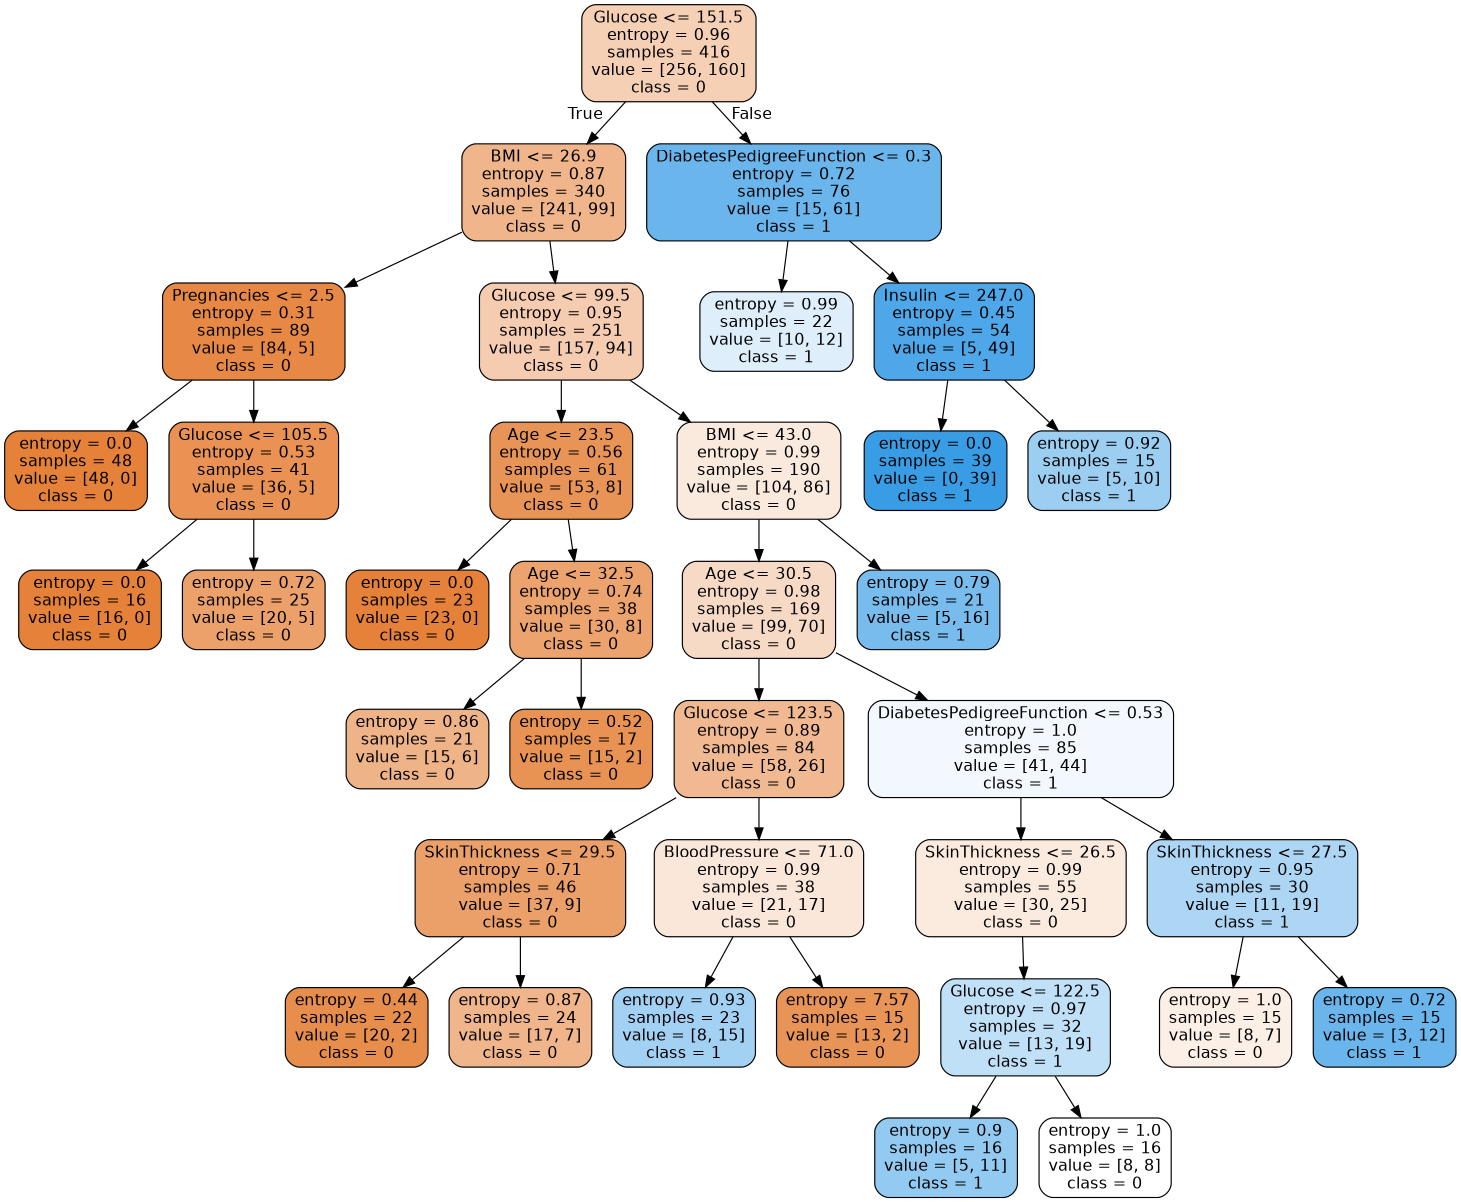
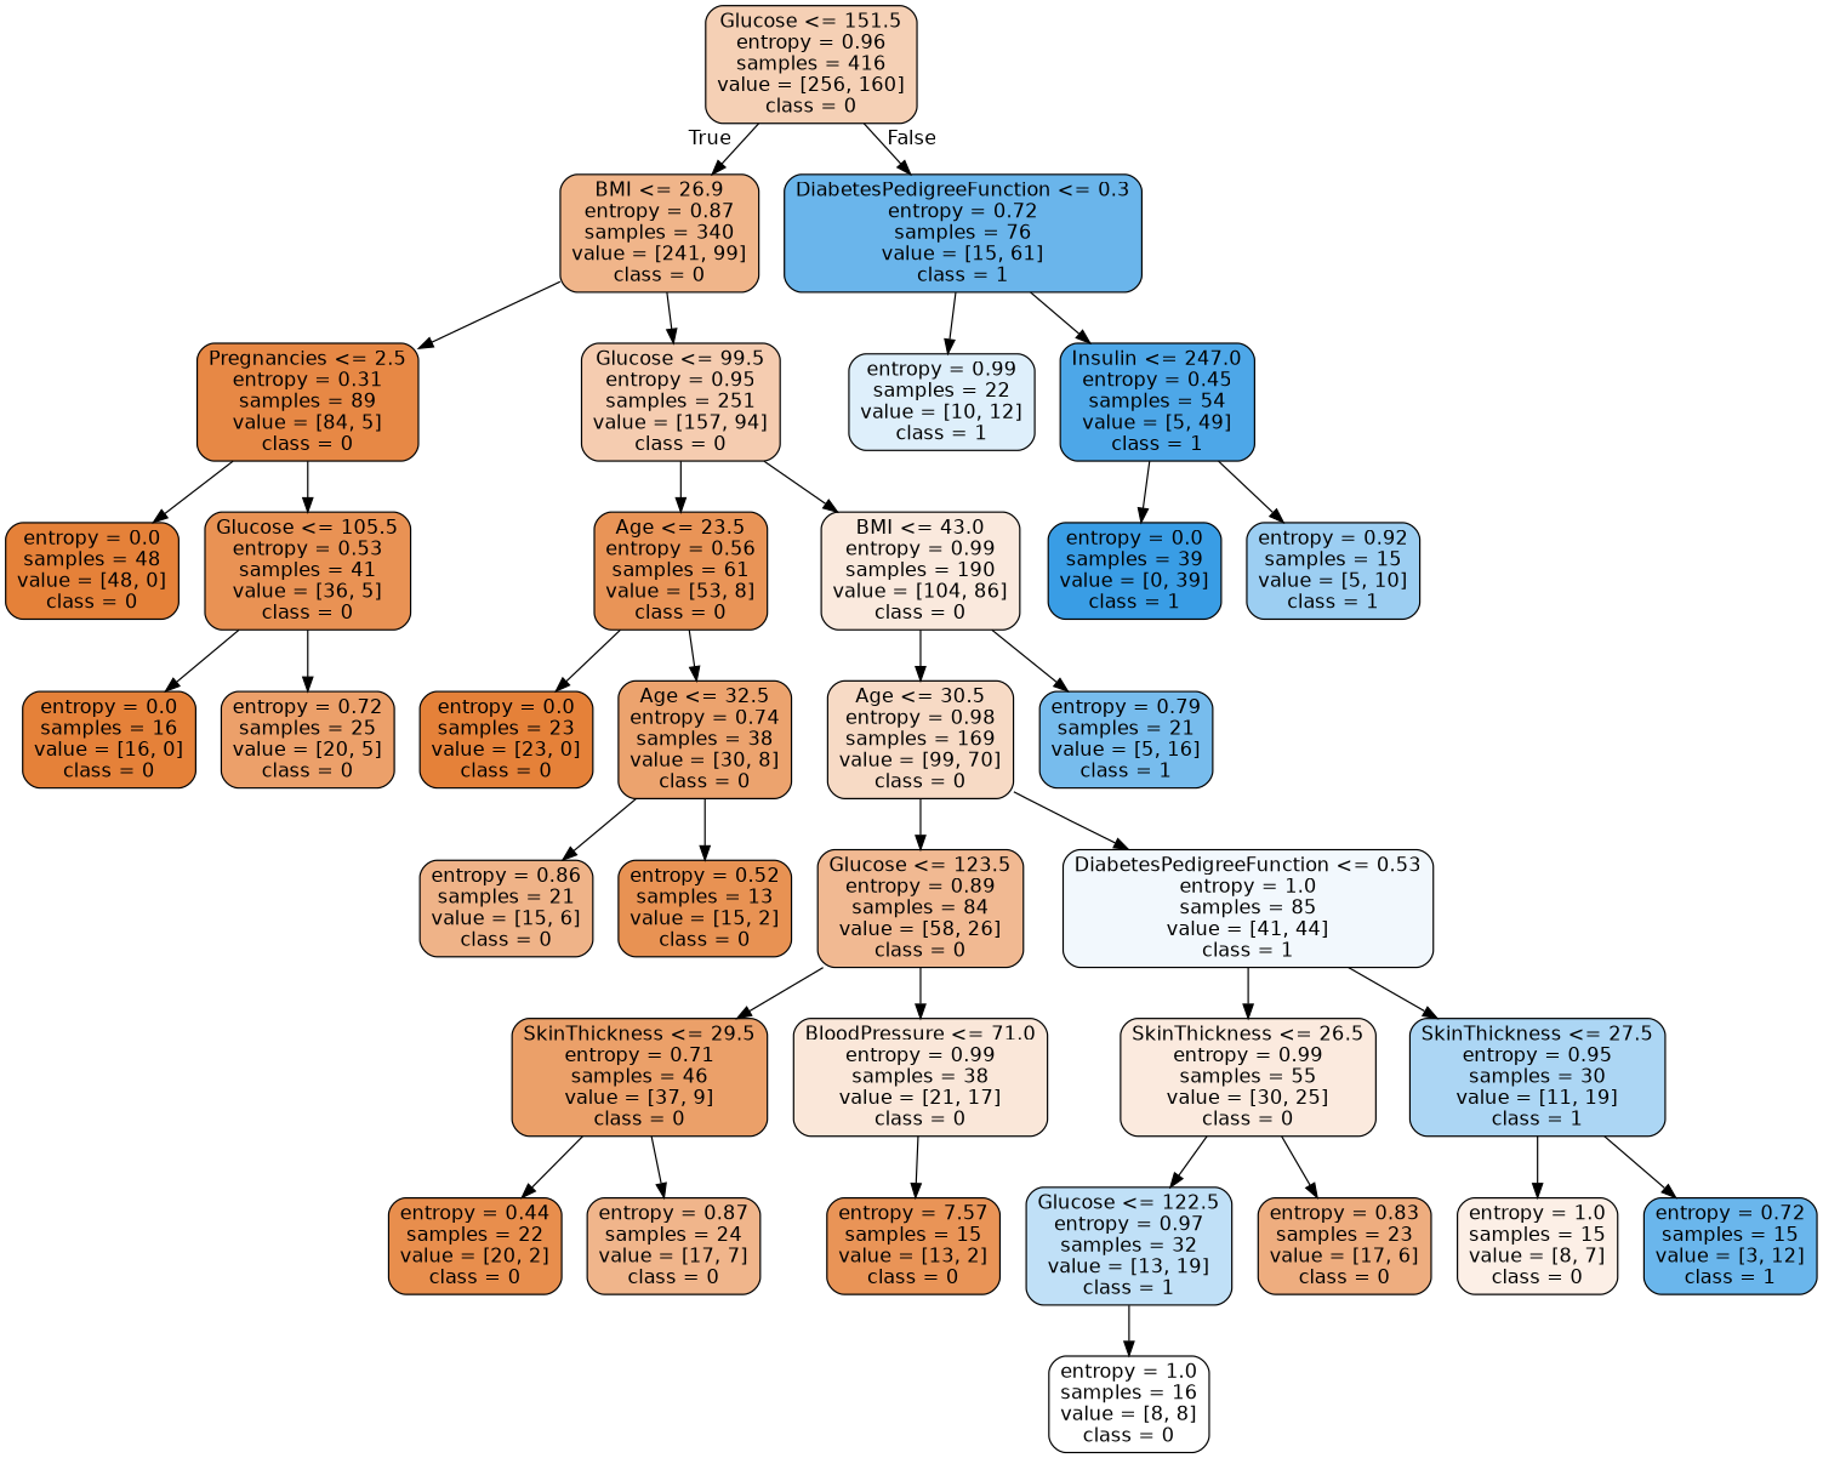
  digraph {
    node [color=black fillcolor="#e58139" fontname=helvetica shape=box style="filled, rounded"]
    edge [fontname=helvetica]
    n1 [fillcolor="#f5d0b5" label="Glucose <= 151.5\nentropy = 0.96\nsamples = 416\nvalue = [256, 160]\nclass = 0"]
    n2 [fillcolor="#f0b58a" label="BMI <= 26.9\nentropy = 0.87\nsamples = 340\nvalue = [241, 99]\nclass = 0"]
    n3 [fillcolor="#6ab5eb" label="DiabetesPedigreeFunction <= 0.3\nentropy = 0.72\nsamples = 76\nvalue = [15, 61]\nclass = 1"]
    n4 [fillcolor="#e78845" label="Pregnancies <= 2.5\nentropy = 0.31\nsamples = 89\nvalue = [84, 5]\nclass = 0"]
    n5 [fillcolor="#f5ccb0" label="Glucose <= 99.5\nentropy = 0.95\nsamples = 251\nvalue = [157, 94]\nclass = 0"]
    n6 [fillcolor="#deeffb" label="entropy = 0.99\nsamples = 22\nvalue = [10, 12]\nclass = 1"]
    n7 [fillcolor="#4da7e8" label="Insulin <= 247.0\nentropy = 0.45\nsamples = 54\nvalue = [5, 49]\nclass = 1"]
    n8 [label="entropy = 0.0\nsamples = 48\nvalue = [48, 0]\nclass = 0"]
    n9 [fillcolor="#e99254" label="Glucose <= 105.5\nentropy = 0.53\nsamples = 41\nvalue = [36, 5]\nclass = 0"]
    n10 [fillcolor="#e99457" label="Age <= 23.5\nentropy = 0.56\nsamples = 61\nvalue = [53, 8]\nclass = 0"]
    n11 [fillcolor="#fae9dd" label="BMI <= 43.0\nentropy = 0.99\nsamples = 190\nvalue = [104, 86]\nclass = 0"]
    n12 [label="entropy = 0.0\nsamples = 16\nvalue = [16, 0]\nclass = 0"]
    n13 [fillcolor="#eca06a" label="entropy = 0.72\nsamples = 25\nvalue = [20, 5]\nclass = 0"]
    n14 [label="entropy = 0.0\nsamples = 23\nvalue = [23, 0]\nclass = 0"]
    n15 [fillcolor="#eca36e" label="Age <= 32.5\nentropy = 0.74\nsamples = 38\nvalue = [30, 8]\nclass = 0"]
    n16 [fillcolor="#f7dac5" label="Age <= 30.5\nentropy = 0.98\nsamples = 169\nvalue = [99, 70]\nclass = 0"]
    n17 [fillcolor="#77bced" label="entropy = 0.79\nsamples = 21\nvalue = [5, 16]\nclass = 1"]
    n18 [fillcolor="#efb388" label="entropy = 0.86\nsamples = 21\nvalue = [15, 6]\nclass = 0"]
-   n19 [fillcolor="#e89253" label="entropy = 0.52\nsamples = 17\nvalue = [15, 2]\nclass = 0"]
+   n19 [fillcolor="#e89253" label="entropy = 0.52\nsamples = 13\nvalue = [15, 2]\nclass = 0"]
    n20 [fillcolor="#f1b992" label="Glucose <= 123.5\nentropy = 0.89\nsamples = 84\nvalue = [58, 26]\nclass = 0"]
    n21 [fillcolor="#f2f8fd" label="DiabetesPedigreeFunction <= 0.53\nentropy = 1.0\nsamples = 85\nvalue = [41, 44]\nclass = 1"]
    n22 [fillcolor="#eba069" label="SkinThickness <= 29.5\nentropy = 0.71\nsamples = 46\nvalue = [37, 9]\nclass = 0"]
    n23 [fillcolor="#fae7d9" label="BloodPressure <= 71.0\nentropy = 0.99\nsamples = 38\nvalue = [21, 17]\nclass = 0"]
    n24 [fillcolor="#fbeade" label="SkinThickness <= 26.5\nentropy = 0.99\nsamples = 55\nvalue = [30, 25]\nclass = 0"]
    n25 [fillcolor="#acd6f4" label="SkinThickness <= 27.5\nentropy = 0.95\nsamples = 30\nvalue = [11, 19]\nclass = 1"]
    n26 [fillcolor="#e88e4d" label="entropy = 0.44\nsamples = 22\nvalue = [20, 2]\nclass = 0"]
    n27 [fillcolor="#f0b58b" label="entropy = 0.87\nsamples = 24\nvalue = [17, 7]\nclass = 0"]
-   n28 [fillcolor="#a3d1f3" label="entropy = 0.93\nsamples = 23\nvalue = [8, 15]\nclass = 1"]
    n29 [fillcolor="#e99457" label="entropy = 7.57\nsamples = 15\nvalue = [13, 2]\nclass = 0"]
    n30 [fillcolor="#c0e0f7" label="Glucose <= 122.5\nentropy = 0.97\nsamples = 32\nvalue = [13, 19]\nclass = 1"]
+   n31 [fillcolor="#eead7f" label="entropy = 0.83\nsamples = 23\nvalue = [17, 6]\nclass = 0"]
    n32 [fillcolor="#fcefe6" label="entropy = 1.0\nsamples = 15\nvalue = [8, 7]\nclass = 0"]
    n33 [fillcolor="#6ab6ec" label="entropy = 0.72\nsamples = 15\nvalue = [3, 12]\nclass = 1"]
-   n34 [fillcolor="#93caf1" label="entropy = 0.9\nsamples = 16\nvalue = [5, 11]\nclass = 1"]
    n35 [fillcolor="#ffffff" label="entropy = 1.0\nsamples = 16\nvalue = [8, 8]\nclass = 0"]
    n36 [fillcolor="#399de5" label="entropy = 0.0\nsamples = 39\nvalue = [0, 39]\nclass = 1"]
    n37 [fillcolor="#9ccef2" label="entropy = 0.92\nsamples = 15\nvalue = [5, 10]\nclass = 1"]
    n1 -> n2 [headlabel=True labelangle=45 labeldistance=2.5]
    n1 -> n3 [headlabel=False labelangle=-45 labeldistance=2.5]
    n2 -> n4
    n2 -> n5
    n3 -> n6
    n3 -> n7
    n4 -> n8
    n4 -> n9
    n5 -> n10
    n5 -> n11
    n7 -> n36
    n7 -> n37
    n9 -> n12
    n9 -> n13
    n10 -> n14
    n10 -> n15
    n11 -> n16
    n11 -> n17
    n15 -> n18
    n15 -> n19
    n16 -> n20
    n16 -> n21
    n20 -> n22
    n20 -> n23
    n21 -> n24
    n21 -> n25
    n22 -> n26
    n22 -> n27
-   n23 -> n28
    n23 -> n29
    n24 -> n30
+   n24 -> n31
    n25 -> n32
    n25 -> n33
-   n30 -> n34
    n30 -> n35
  }
